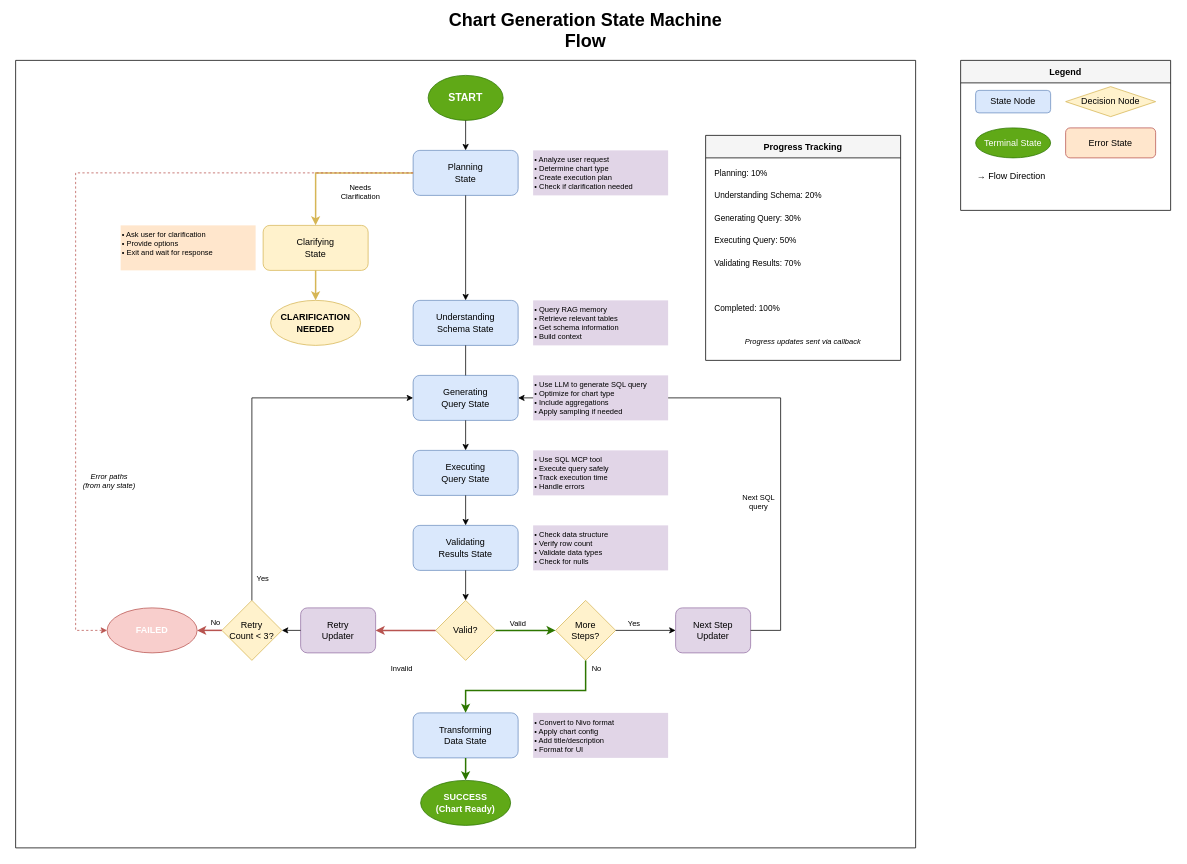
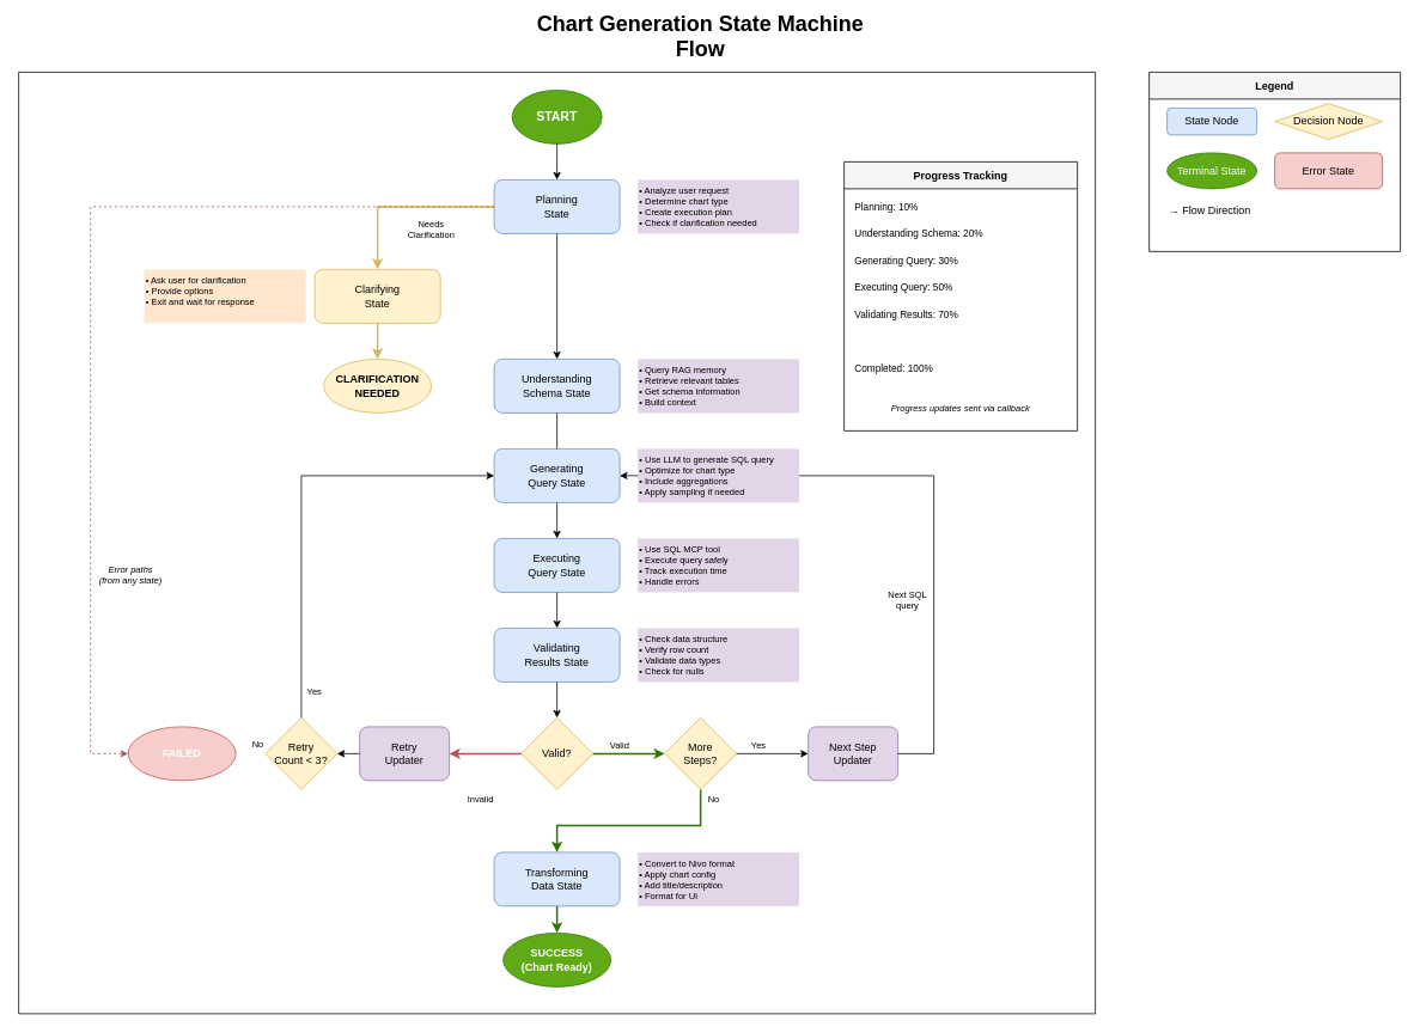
  <mxCell id="0" />
  <mxCell id="1" parent="0" />
  <mxCell id="2" value="Chart Generation State Machine Flow" style="text;html=1;strokeColor=none;fillColor=none;align=center;verticalAlign=middle;whiteSpace=wrap;rounded=0;fontSize=24;fontStyle=1" parent="1" vertex="1"><mxGeometry x="580" y="20" width="400" height="40" as="geometry" /></mxCell>
  <mxCell id="3" value="Legend" style="swimlane;startSize=30;fillColor=#f5f5f5;" parent="1" vertex="1"><mxGeometry x="1280" y="80" width="280" height="200" as="geometry" /></mxCell>
  <mxCell id="4" value="State Node" style="rounded=1;whiteSpace=wrap;html=1;fillColor=#dae8fc;strokeColor=#6c8ebf;" parent="3" vertex="1"><mxGeometry x="20" y="40" width="100" height="30" as="geometry" /></mxCell>
  <mxCell id="5" value="Decision Node" style="rhombus;whiteSpace=wrap;html=1;fillColor=#fff2cc;strokeColor=#d6b656;" parent="3" vertex="1"><mxGeometry x="140" y="35" width="120" height="40" as="geometry" /></mxCell>
  <mxCell id="6" value="Terminal State" style="ellipse;whiteSpace=wrap;html=1;fillColor=#60a917;strokeColor=#2D7600;fontColor=#ffffff;" parent="3" vertex="1"><mxGeometry x="20" y="90" width="100" height="40" as="geometry" /></mxCell>
- <mxCell id="7" value="Error State" style="rounded=1;whiteSpace=wrap;html=1;fillColor=#ffe6cc;strokeColor=#b85450;" parent="3" vertex="1"><mxGeometry x="140" y="90" width="120" height="40" as="geometry" /></mxCell>
+ <mxCell id="7" value="Error State" style="rounded=1;whiteSpace=wrap;html=1;fillColor=#f8cecc;strokeColor=#b85450;" parent="3" vertex="1"><mxGeometry x="140" y="90" width="120" height="40" as="geometry" /></mxCell>
  <mxCell id="8" value="→ Flow Direction" style="text;html=1;strokeColor=none;fillColor=none;align=left;verticalAlign=middle;whiteSpace=wrap;rounded=0;" parent="3" vertex="1"><mxGeometry x="20" y="140" width="100" height="30" as="geometry" /></mxCell>
  <mxCell id="9" value="" style="swimlane;startSize=0;" parent="1" vertex="1"><mxGeometry x="20" y="80" width="1200" height="1050" as="geometry" /></mxCell>
  <mxCell id="10" value="START" style="ellipse;whiteSpace=wrap;html=1;fillColor=#60a917;strokeColor=#2D7600;fontColor=#ffffff;fontSize=14;fontStyle=1;" parent="9" vertex="1"><mxGeometry x="550" y="20" width="100" height="60" as="geometry" /></mxCell>
  <mxCell id="11" value="Planning&#10;State" style="rounded=1;whiteSpace=wrap;html=1;fillColor=#dae8fc;strokeColor=#6c8ebf;fontSize=12;" parent="9" vertex="1"><mxGeometry x="530" y="120" width="140" height="60" as="geometry" /></mxCell>
  <mxCell id="12" value="• Analyze user request&#10;• Determine chart type&#10;• Create execution plan&#10;• Check if clarification needed" style="text;html=1;strokeColor=none;fillColor=#e1d5e7;align=left;verticalAlign=top;whiteSpace=wrap;rounded=0;fontSize=10;" parent="9" vertex="1"><mxGeometry x="690" y="120" width="180" height="60" as="geometry" /></mxCell>
  <mxCell id="13" value="Clarifying&#10;State" style="rounded=1;whiteSpace=wrap;html=1;fillColor=#fff2cc;strokeColor=#d6b656;fontSize=12;" parent="9" vertex="1"><mxGeometry x="330" y="220" width="140" height="60" as="geometry" /></mxCell>
  <mxCell id="14" value="• Ask user for clarification&#10;• Provide options&#10;• Exit and wait for response" style="text;html=1;strokeColor=none;fillColor=#ffe6cc;align=left;verticalAlign=top;whiteSpace=wrap;rounded=0;fontSize=10;" parent="9" vertex="1"><mxGeometry x="140" y="220" width="180" height="60" as="geometry" /></mxCell>
  <mxCell id="15" value="Understanding&#10;Schema State" style="rounded=1;whiteSpace=wrap;html=1;fillColor=#dae8fc;strokeColor=#6c8ebf;fontSize=12;" parent="9" vertex="1"><mxGeometry x="530" y="320" width="140" height="60" as="geometry" /></mxCell>
  <mxCell id="16" value="• Query RAG memory&#10;• Retrieve relevant tables&#10;• Get schema information&#10;• Build context" style="text;html=1;strokeColor=none;fillColor=#e1d5e7;align=left;verticalAlign=top;whiteSpace=wrap;rounded=0;fontSize=10;" parent="9" vertex="1"><mxGeometry x="690" y="320" width="180" height="60" as="geometry" /></mxCell>
  <mxCell id="17" value="Generating&#10;Query State" style="rounded=1;whiteSpace=wrap;html=1;fillColor=#dae8fc;strokeColor=#6c8ebf;fontSize=12;" parent="9" vertex="1"><mxGeometry x="530" y="420" width="140" height="60" as="geometry" /></mxCell>
  <mxCell id="18" value="Executing&#10;Query State" style="rounded=1;whiteSpace=wrap;html=1;fillColor=#dae8fc;strokeColor=#6c8ebf;fontSize=12;" parent="9" vertex="1"><mxGeometry x="530" y="520" width="140" height="60" as="geometry" /></mxCell>
  <mxCell id="19" value="• Use SQL MCP tool&#10;• Execute query safely&#10;• Track execution time&#10;• Handle errors" style="text;html=1;strokeColor=none;fillColor=#e1d5e7;align=left;verticalAlign=top;whiteSpace=wrap;rounded=0;fontSize=10;" parent="9" vertex="1"><mxGeometry x="690" y="520" width="180" height="60" as="geometry" /></mxCell>
  <mxCell id="20" value="Validating&#10;Results State" style="rounded=1;whiteSpace=wrap;html=1;fillColor=#dae8fc;strokeColor=#6c8ebf;fontSize=12;" parent="9" vertex="1"><mxGeometry x="530" y="620" width="140" height="60" as="geometry" /></mxCell>
  <mxCell id="21" value="• Check data structure&#10;• Verify row count&#10;• Validate data types&#10;• Check for nulls" style="text;html=1;strokeColor=none;fillColor=#e1d5e7;align=left;verticalAlign=top;whiteSpace=wrap;rounded=0;fontSize=10;" parent="9" vertex="1"><mxGeometry x="690" y="620" width="180" height="60" as="geometry" /></mxCell>
  <mxCell id="22" value="Valid?" style="rhombus;whiteSpace=wrap;html=1;fillColor=#fff2cc;strokeColor=#d6b656;fontSize=12;" parent="9" vertex="1"><mxGeometry x="560" y="720" width="80" height="80" as="geometry" /></mxCell>
  <mxCell id="23" value="Retry&#10;Count &lt; 3?" style="rhombus;whiteSpace=wrap;html=1;fillColor=#fff2cc;strokeColor=#d6b656;fontSize=12;" parent="9" vertex="1"><mxGeometry x="275" y="720" width="80" height="80" as="geometry" /></mxCell>
  <mxCell id="24" value="More&#10;Steps?" style="rhombus;whiteSpace=wrap;html=1;fillColor=#fff2cc;strokeColor=#d6b656;fontSize=12;" parent="9" vertex="1"><mxGeometry x="720" y="720" width="80" height="80" as="geometry" /></mxCell>
  <mxCell id="25" value="Next Step&#10;Updater" style="rounded=1;whiteSpace=wrap;html=1;fillColor=#e1d5e7;strokeColor=#9673a6;fontSize=12;" parent="9" vertex="1"><mxGeometry x="880" y="730" width="100" height="60" as="geometry" /></mxCell>
  <mxCell id="26" value="Transforming&#10;Data State" style="rounded=1;whiteSpace=wrap;html=1;fillColor=#dae8fc;strokeColor=#6c8ebf;fontSize=12;" parent="9" vertex="1"><mxGeometry x="530" y="870" width="140" height="60" as="geometry" /></mxCell>
  <mxCell id="27" value="• Convert to Nivo format&#10;• Apply chart config&#10;• Add title/description&#10;• Format for UI" style="text;html=1;strokeColor=none;fillColor=#e1d5e7;align=left;verticalAlign=top;whiteSpace=wrap;rounded=0;fontSize=10;" parent="9" vertex="1"><mxGeometry x="690" y="870" width="180" height="60" as="geometry" /></mxCell>
  <mxCell id="28" value="SUCCESS&#10;(Chart Ready)" style="ellipse;whiteSpace=wrap;html=1;fillColor=#60a917;strokeColor=#2D7600;fontColor=#ffffff;fontSize=12;fontStyle=1;" parent="9" vertex="1"><mxGeometry x="540" y="960" width="120" height="60" as="geometry" /></mxCell>
  <mxCell id="29" value="CLARIFICATION&#10;NEEDED" style="ellipse;whiteSpace=wrap;html=1;fillColor=#fff2cc;strokeColor=#d6b656;fontSize=12;fontStyle=1;" parent="9" vertex="1"><mxGeometry x="340" y="320" width="120" height="60" as="geometry" /></mxCell>
  <mxCell id="30" value="FAILED" style="ellipse;whiteSpace=wrap;html=1;fillColor=#f8cecc;strokeColor=#b85450;fontColor=#ffffff;fontSize=12;fontStyle=1;" parent="9" vertex="1"><mxGeometry x="122" y="730" width="120" height="60" as="geometry" /></mxCell>
  <mxCell id="31" value="Progress Tracking" style="swimlane;startSize=30;fillColor=#f5f5f5;" parent="9" vertex="1"><mxGeometry x="920" y="100" width="260" height="300" as="geometry" /></mxCell>
  <mxCell id="32" value="Planning: 10%" style="text;html=1;strokeColor=none;fillColor=none;align=left;verticalAlign=middle;whiteSpace=wrap;rounded=0;fontSize=11;" parent="31" vertex="1"><mxGeometry x="10" y="40" width="240" height="20" as="geometry" /></mxCell>
  <mxCell id="33" value="Understanding Schema: 20%" style="text;html=1;strokeColor=none;fillColor=none;align=left;verticalAlign=middle;whiteSpace=wrap;rounded=0;fontSize=11;" parent="31" vertex="1"><mxGeometry x="10" y="70" width="240" height="20" as="geometry" /></mxCell>
  <mxCell id="34" value="Generating Query: 30%" style="text;html=1;strokeColor=none;fillColor=none;align=left;verticalAlign=middle;whiteSpace=wrap;rounded=0;fontSize=11;" parent="31" vertex="1"><mxGeometry x="10" y="100" width="240" height="20" as="geometry" /></mxCell>
  <mxCell id="35" value="Executing Query: 50%" style="text;html=1;strokeColor=none;fillColor=none;align=left;verticalAlign=middle;whiteSpace=wrap;rounded=0;fontSize=11;" parent="31" vertex="1"><mxGeometry x="10" y="130" width="240" height="20" as="geometry" /></mxCell>
  <mxCell id="36" value="Validating Results: 70%" style="text;html=1;strokeColor=none;fillColor=none;align=left;verticalAlign=middle;whiteSpace=wrap;rounded=0;fontSize=11;" parent="31" vertex="1"><mxGeometry x="10" y="160" width="240" height="20" as="geometry" /></mxCell>
  <mxCell id="37" value="Completed: 100%" style="text;html=1;strokeColor=none;fillColor=none;align=left;verticalAlign=middle;whiteSpace=wrap;rounded=0;fontSize=11;" parent="31" vertex="1"><mxGeometry x="10" y="220" width="240" height="20" as="geometry" /></mxCell>
  <mxCell id="38" value="Progress updates sent via callback" style="text;html=1;strokeColor=none;fillColor=none;align=center;verticalAlign=middle;whiteSpace=wrap;rounded=0;fontSize=10;fontStyle=2;" parent="31" vertex="1"><mxGeometry x="10" y="260" width="240" height="30" as="geometry" /></mxCell>
  <mxCell id="39" style="edgeStyle=orthogonalEdgeStyle;rounded=0;orthogonalLoop=1;jettySize=auto;html=1;entryX=0.5;entryY=0;entryDx=0;entryDy=0;" parent="9" source="10" target="11" edge="1"><mxGeometry relative="1" as="geometry" /></mxCell>
  <mxCell id="40" style="edgeStyle=orthogonalEdgeStyle;rounded=0;orthogonalLoop=1;jettySize=auto;html=1;strokeColor=#d6b656;strokeWidth=2;" parent="9" source="11" target="13" edge="1"><mxGeometry relative="1" as="geometry"><Array as="points"><mxPoint x="400" y="150" /></Array></mxGeometry></mxCell>
  <mxCell id="41" value="Needs&#10;Clarification" style="text;html=1;strokeColor=none;fillColor=none;align=center;verticalAlign=middle;whiteSpace=wrap;rounded=0;fontSize=10;" parent="9" vertex="1"><mxGeometry x="420" y="160" width="80" height="30" as="geometry" /></mxCell>
  <mxCell id="42" style="edgeStyle=orthogonalEdgeStyle;rounded=0;orthogonalLoop=1;jettySize=auto;html=1;" parent="9" source="11" target="15" edge="1"><mxGeometry relative="1" as="geometry" /></mxCell>
  <mxCell id="43" style="edgeStyle=orthogonalEdgeStyle;rounded=0;orthogonalLoop=1;jettySize=auto;html=1;strokeColor=#d6b656;strokeWidth=2;" parent="9" source="13" target="29" edge="1"><mxGeometry relative="1" as="geometry" /></mxCell>
  <mxCell id="44" style="edgeStyle=orthogonalEdgeStyle;rounded=0;orthogonalLoop=1;jettySize=auto;html=1;endArrow=none;" parent="9" source="15" target="17" edge="1"><mxGeometry relative="1" as="geometry" /></mxCell>
  <mxCell id="45" style="edgeStyle=orthogonalEdgeStyle;rounded=0;orthogonalLoop=1;jettySize=auto;html=1;" parent="9" source="17" target="18" edge="1"><mxGeometry relative="1" as="geometry" /></mxCell>
  <mxCell id="46" style="edgeStyle=orthogonalEdgeStyle;rounded=0;orthogonalLoop=1;jettySize=auto;html=1;" parent="9" source="18" target="20" edge="1"><mxGeometry relative="1" as="geometry" /></mxCell>
  <mxCell id="47" style="edgeStyle=orthogonalEdgeStyle;rounded=0;orthogonalLoop=1;jettySize=auto;html=1;" parent="9" source="20" target="22" edge="1"><mxGeometry relative="1" as="geometry" /></mxCell>
  <mxCell id="48" style="edgeStyle=orthogonalEdgeStyle;rounded=0;orthogonalLoop=1;jettySize=auto;html=1;strokeColor=#b85450;strokeWidth=2;entryX=1;entryY=0.5;entryDx=0;entryDy=0;exitX=0;exitY=0.5;exitDx=0;exitDy=0;" parent="9" source="22" target="64" edge="1"><mxGeometry relative="1" as="geometry"><Array as="points"><mxPoint x="500" y="760" /><mxPoint x="500" y="760" /></Array></mxGeometry></mxCell>
  <mxCell id="49" value="Invalid" style="text;html=1;strokeColor=none;fillColor=none;align=center;verticalAlign=middle;whiteSpace=wrap;rounded=0;fontSize=10;" parent="9" vertex="1"><mxGeometry x="490" y="800" width="50" height="20" as="geometry" /></mxCell>
- <mxCell id="50" style="edgeStyle=orthogonalEdgeStyle;rounded=0;orthogonalLoop=1;jettySize=auto;html=1;strokeColor=#b85450;strokeWidth=2;" parent="9" source="23" target="30" edge="1"><mxGeometry relative="1" as="geometry"><Array as="points"><mxPoint x="280" y="760" /></Array></mxGeometry></mxCell>
  <mxCell id="51" value="No" style="text;html=1;strokeColor=none;fillColor=none;align=center;verticalAlign=middle;whiteSpace=wrap;rounded=0;fontSize=10;" parent="9" vertex="1"><mxGeometry x="252" y="739" width="30" height="20" as="geometry" /></mxCell>
  <mxCell id="52" style="edgeStyle=orthogonalEdgeStyle;rounded=0;orthogonalLoop=1;jettySize=auto;html=1;strokeColor=#2D7600;strokeWidth=2;" parent="9" source="22" target="24" edge="1"><mxGeometry relative="1" as="geometry"><Array as="points"><mxPoint x="700" y="760" /></Array></mxGeometry></mxCell>
  <mxCell id="53" value="Valid" style="text;html=1;strokeColor=none;fillColor=none;align=center;verticalAlign=middle;whiteSpace=wrap;rounded=0;fontSize=10;" parent="9" vertex="1"><mxGeometry x="650" y="740" width="40" height="20" as="geometry" /></mxCell>
  <mxCell id="54" style="edgeStyle=orthogonalEdgeStyle;rounded=0;orthogonalLoop=1;jettySize=auto;html=1;" parent="9" source="24" target="25" edge="1"><mxGeometry relative="1" as="geometry" /></mxCell>
  <mxCell id="55" value="Yes" style="text;html=1;strokeColor=none;fillColor=none;align=center;verticalAlign=middle;whiteSpace=wrap;rounded=0;fontSize=10;" parent="9" vertex="1"><mxGeometry x="810" y="740" width="30" height="20" as="geometry" /></mxCell>
  <mxCell id="56" style="edgeStyle=orthogonalEdgeStyle;rounded=0;orthogonalLoop=1;jettySize=auto;html=1;strokeColor=#2D7600;strokeWidth=2;" parent="9" source="24" target="26" edge="1"><mxGeometry relative="1" as="geometry"><Array as="points"><mxPoint x="760" y="840" /><mxPoint x="600" y="840" /></Array></mxGeometry></mxCell>
  <mxCell id="57" value="No" style="text;html=1;strokeColor=none;fillColor=none;align=center;verticalAlign=middle;whiteSpace=wrap;rounded=0;fontSize=10;" parent="9" vertex="1"><mxGeometry x="760" y="800" width="30" height="20" as="geometry" /></mxCell>
  <mxCell id="58" style="edgeStyle=orthogonalEdgeStyle;rounded=0;orthogonalLoop=1;jettySize=auto;html=1;strokeColor=#000000;strokeWidth=1;" parent="9" source="25" target="17" edge="1"><mxGeometry relative="1" as="geometry"><Array as="points"><mxPoint x="1020" y="760" /><mxPoint x="1020" y="450" /></Array></mxGeometry></mxCell>
  <mxCell id="59" value="Next SQL&#10;query" style="text;html=1;strokeColor=none;fillColor=none;align=center;verticalAlign=middle;whiteSpace=wrap;rounded=0;fontSize=10;" parent="9" vertex="1"><mxGeometry x="961" y="574" width="60" height="30" as="geometry" /></mxCell>
  <mxCell id="60" style="edgeStyle=orthogonalEdgeStyle;rounded=0;orthogonalLoop=1;jettySize=auto;html=1;strokeColor=#2D7600;strokeWidth=2;" parent="9" source="26" target="28" edge="1"><mxGeometry relative="1" as="geometry" /></mxCell>
  <mxCell id="61" style="edgeStyle=orthogonalEdgeStyle;rounded=0;orthogonalLoop=1;jettySize=auto;html=1;strokeColor=#b85450;strokeWidth=1;dashed=1;" parent="9" source="11" target="30" edge="1"><mxGeometry relative="1" as="geometry"><Array as="points"><mxPoint x="80" y="150" /><mxPoint x="80" y="760" /></Array></mxGeometry></mxCell>
  <mxCell id="62" value="Error paths&#10;(from any state)" style="text;html=1;strokeColor=none;fillColor=none;align=center;verticalAlign=middle;whiteSpace=wrap;rounded=0;fontSize=10;fontStyle=2;" parent="9" vertex="1"><mxGeometry x="80" y="540" width="90" height="40" as="geometry" /></mxCell>
  <mxCell id="63" value="• Use LLM to generate SQL query&lt;br&gt;• Optimize for chart type&lt;br&gt;• Include aggregations&lt;br&gt;• Apply sampling if needed" style="text;html=1;strokeColor=none;fillColor=#e1d5e7;align=left;verticalAlign=top;whiteSpace=wrap;rounded=0;fontSize=10;" parent="9" vertex="1"><mxGeometry x="690" y="420" width="180" height="60" as="geometry" /></mxCell>
  <mxCell id="64" value="Retry&#10;Updater" style="rounded=1;whiteSpace=wrap;html=1;fillColor=#e1d5e7;strokeColor=#9673a6;fontSize=12;" parent="9" vertex="1"><mxGeometry x="380" y="730" width="100" height="60" as="geometry" /></mxCell>
  <mxCell id="65" value="Yes" style="text;html=1;strokeColor=none;fillColor=none;align=center;verticalAlign=middle;whiteSpace=wrap;rounded=0;fontSize=10;" parent="9" vertex="1"><mxGeometry x="315" y="680" width="30" height="20" as="geometry" /></mxCell>
  <mxCell id="66" style="edgeStyle=orthogonalEdgeStyle;rounded=0;orthogonalLoop=1;jettySize=auto;html=1;exitX=0.5;exitY=0;exitDx=0;exitDy=0;entryX=0;entryY=0.5;entryDx=0;entryDy=0;" parent="9" source="23" target="17" edge="1"><mxGeometry relative="1" as="geometry"><Array as="points" /></mxGeometry></mxCell>
  <mxCell id="67" value="" style="endArrow=classic;html=1;rounded=0;exitX=0;exitY=0.5;exitDx=0;exitDy=0;entryX=1;entryY=0.5;entryDx=0;entryDy=0;" edge="1" parent="9" source="64" target="23"><mxGeometry width="50" height="50" relative="1" as="geometry"><mxPoint x="660" y="630" as="sourcePoint" /><mxPoint x="710" y="580" as="targetPoint" /><Array as="points" /></mxGeometry></mxCell>
